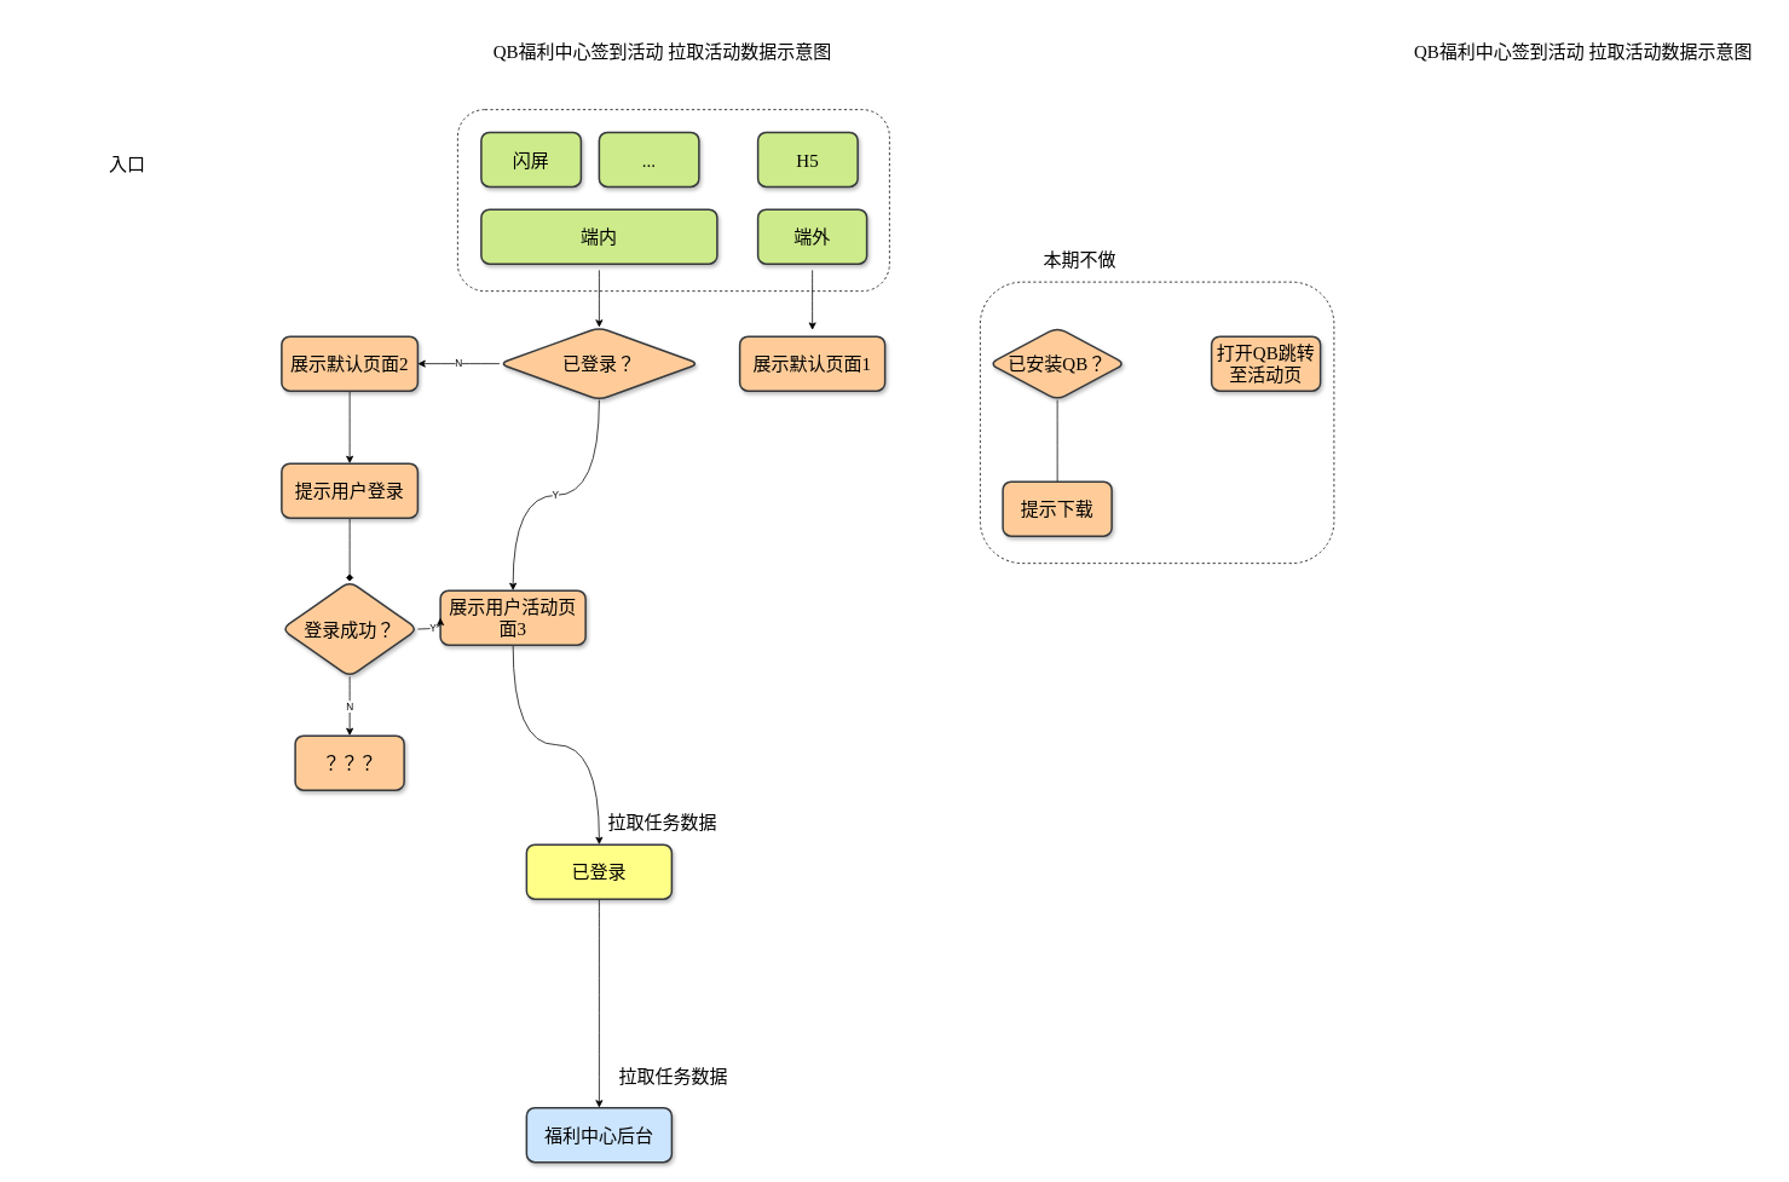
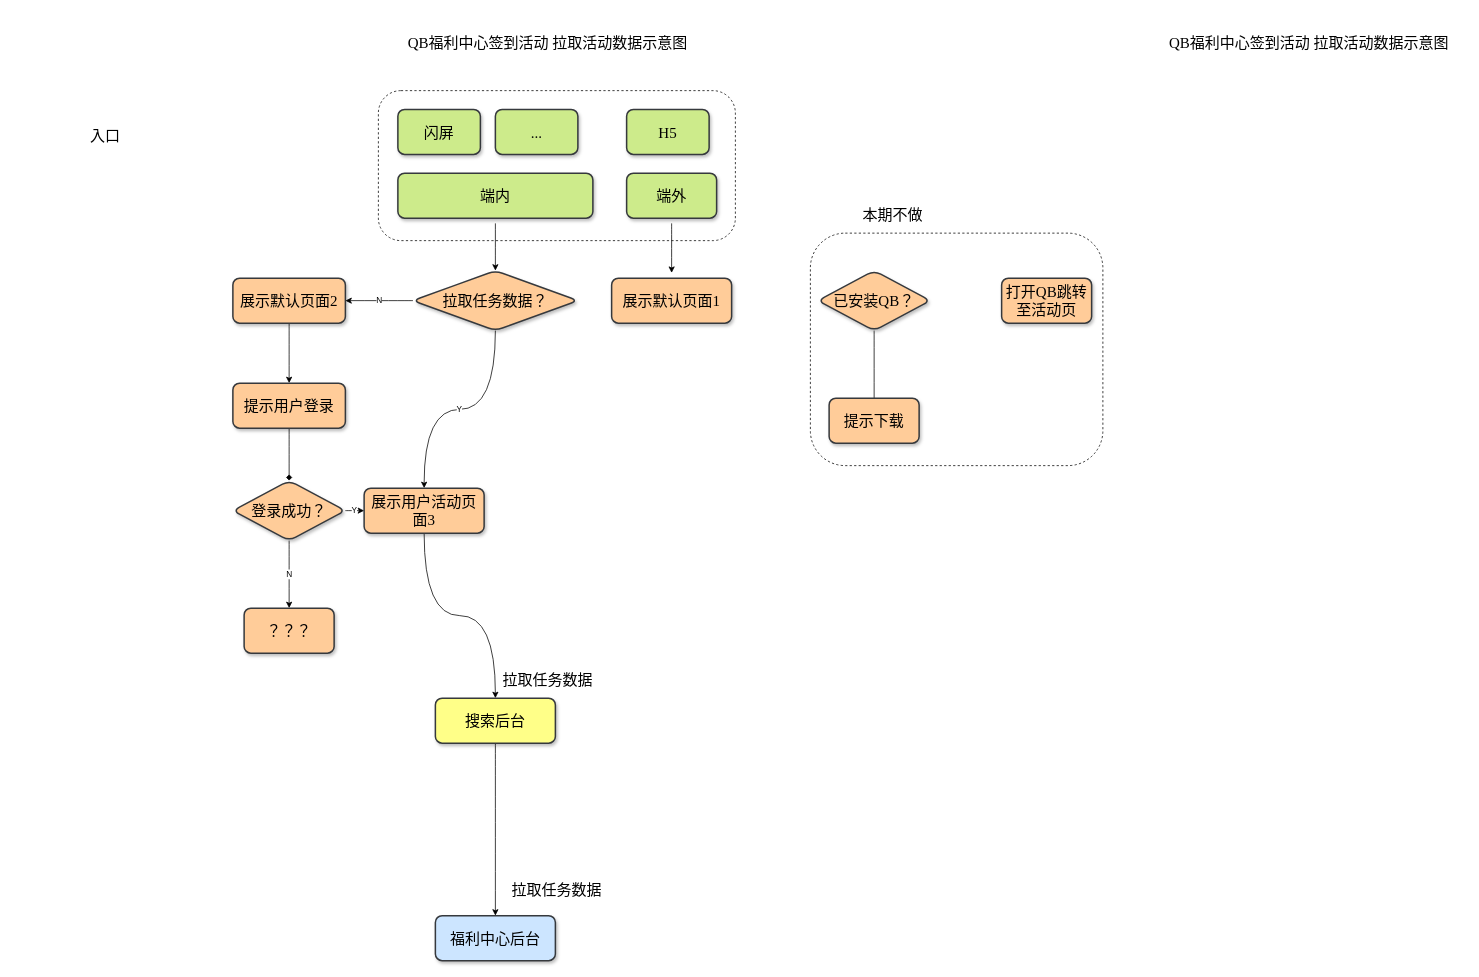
  <mxCell id="0" />
  <mxCell id="1" parent="0" />
  <mxCell id="2" value="" style="rounded=1;whiteSpace=wrap;html=1;dashed=1;" vertex="1" parent="1"><mxGeometry x="1080" y="310" width="390" height="310" as="geometry" /></mxCell>
  <mxCell id="3" value="" style="rounded=1;whiteSpace=wrap;html=1;dashed=1;" vertex="1" parent="1"><mxGeometry x="504" y="120" width="476" height="200" as="geometry" /></mxCell>
  <mxCell id="4" value="" style="edgeStyle=orthogonalEdgeStyle;curved=1;rounded=0;orthogonalLoop=1;jettySize=auto;html=1;" edge="1" parent="1" source="5" target="21"><mxGeometry relative="1" as="geometry" /></mxCell>
  <mxCell id="5" value="&lt;font style=&quot;font-size: 20px&quot;&gt;端内&lt;/font&gt;" style="rounded=1;whiteSpace=wrap;html=1;fontFamily=Comic Sans MS;glass=0;strokeWidth=2;perimeterSpacing=7;shadow=1;fillColor=#cdeb8b;strokeColor=#36393d;" vertex="1" parent="1"><mxGeometry x="530" y="230" width="260" height="60" as="geometry" /></mxCell>
  <mxCell id="6" value="&lt;font face=&quot;comic sans ms&quot;&gt;&lt;span style=&quot;font-size: 20px&quot;&gt;QB福利中心签到活动 拉取活动数据示意图&lt;br&gt;&lt;/span&gt;&lt;/font&gt;" style="text;html=1;strokeColor=none;fillColor=none;align=center;verticalAlign=middle;whiteSpace=wrap;rounded=0;" vertex="1" parent="1"><mxGeometry x="525" y="20" width="410" height="70" as="geometry" /></mxCell>
  <mxCell id="7" value="&lt;font face=&quot;comic sans ms&quot;&gt;&lt;span style=&quot;font-size: 20px&quot;&gt;入口&lt;br&gt;&lt;/span&gt;&lt;/font&gt;" style="text;html=1;strokeColor=none;fillColor=none;align=center;verticalAlign=middle;whiteSpace=wrap;rounded=0;" vertex="1" parent="1"><mxGeometry x="20" y="145" width="240" height="70" as="geometry" /></mxCell>
  <mxCell id="8" style="edgeStyle=orthogonalEdgeStyle;curved=1;rounded=0;orthogonalLoop=1;jettySize=auto;html=1;exitX=0.5;exitY=1;exitDx=0;exitDy=0;entryX=0.5;entryY=0;entryDx=0;entryDy=0;" edge="1" parent="1" source="9" target="13"><mxGeometry relative="1" as="geometry" /></mxCell>
  <mxCell id="9" value="&lt;font style=&quot;font-size: 20px&quot;&gt;端外&lt;/font&gt;" style="rounded=1;whiteSpace=wrap;html=1;fontFamily=Comic Sans MS;glass=0;strokeWidth=2;perimeterSpacing=7;shadow=1;fillColor=#cdeb8b;strokeColor=#36393d;" vertex="1" parent="1"><mxGeometry x="835" y="230" width="120" height="60" as="geometry" /></mxCell>
  <mxCell id="10" value="&lt;font style=&quot;font-size: 20px&quot;&gt;闪屏&lt;/font&gt;" style="rounded=1;whiteSpace=wrap;html=1;fontFamily=Comic Sans MS;glass=0;strokeWidth=2;perimeterSpacing=7;shadow=1;fillColor=#cdeb8b;strokeColor=#36393d;" vertex="1" parent="1"><mxGeometry x="530" y="145" width="110" height="60" as="geometry" /></mxCell>
  <mxCell id="11" value="&lt;span style=&quot;font-size: 20px&quot;&gt;...&lt;/span&gt;" style="rounded=1;whiteSpace=wrap;html=1;fontFamily=Comic Sans MS;glass=0;strokeWidth=2;perimeterSpacing=7;shadow=1;fillColor=#cdeb8b;strokeColor=#36393d;" vertex="1" parent="1"><mxGeometry x="660" y="145" width="110" height="60" as="geometry" /></mxCell>
  <mxCell id="12" value="&lt;span style=&quot;font-size: 20px&quot;&gt;H5&lt;/span&gt;" style="rounded=1;whiteSpace=wrap;html=1;fontFamily=Comic Sans MS;glass=0;strokeWidth=2;perimeterSpacing=7;shadow=1;fillColor=#cdeb8b;strokeColor=#36393d;" vertex="1" parent="1"><mxGeometry x="835" y="145" width="110" height="60" as="geometry" /></mxCell>
  <mxCell id="13" value="&lt;span style=&quot;font-size: 20px&quot;&gt;展示默认页面1&lt;/span&gt;" style="rounded=1;whiteSpace=wrap;html=1;fontFamily=Comic Sans MS;glass=0;strokeWidth=2;perimeterSpacing=7;shadow=1;fillColor=#ffcc99;strokeColor=#36393d;" vertex="1" parent="1"><mxGeometry x="815" y="370" width="160" height="60" as="geometry" /></mxCell>
  <mxCell id="14" value="" style="edgeStyle=orthogonalEdgeStyle;curved=1;rounded=0;orthogonalLoop=1;jettySize=auto;html=1;endArrow=none;" edge="1" parent="1" source="15" target="17"><mxGeometry relative="1" as="geometry" /></mxCell>
  <mxCell id="15" value="&lt;span style=&quot;font-size: 20px&quot;&gt;已安装QB？&lt;/span&gt;" style="rhombus;whiteSpace=wrap;html=1;rounded=1;shadow=1;fontFamily=Comic Sans MS;strokeColor=#36393d;strokeWidth=2;fillColor=#ffcc99;glass=0;" vertex="1" parent="1"><mxGeometry x="1090" y="360" width="150" height="80" as="geometry" /></mxCell>
  <mxCell id="16" value="&lt;span style=&quot;font-size: 20px&quot;&gt;打开QB跳转至活动页&lt;/span&gt;" style="whiteSpace=wrap;html=1;rounded=1;shadow=1;fontFamily=Comic Sans MS;strokeColor=#36393d;strokeWidth=2;fillColor=#ffcc99;glass=0;" vertex="1" parent="1"><mxGeometry x="1335" y="370" width="120" height="60" as="geometry" /></mxCell>
  <mxCell id="17" value="&lt;span style=&quot;font-size: 20px&quot;&gt;提示下载&lt;/span&gt;" style="whiteSpace=wrap;html=1;rounded=1;shadow=1;fontFamily=Comic Sans MS;strokeColor=#36393d;strokeWidth=2;fillColor=#ffcc99;glass=0;" vertex="1" parent="1"><mxGeometry x="1105" y="530" width="120" height="60" as="geometry" /></mxCell>
  <mxCell id="18" value="&lt;font face=&quot;comic sans ms&quot;&gt;&lt;span style=&quot;font-size: 20px&quot;&gt;本期不做&lt;br&gt;&lt;/span&gt;&lt;/font&gt;" style="text;html=1;strokeColor=none;fillColor=none;align=center;verticalAlign=middle;whiteSpace=wrap;rounded=0;" vertex="1" parent="1"><mxGeometry x="1070" y="250" width="240" height="70" as="geometry" /></mxCell>
  <mxCell id="19" value="N" style="edgeStyle=orthogonalEdgeStyle;curved=1;rounded=0;orthogonalLoop=1;jettySize=auto;html=1;" edge="1" parent="1" source="21" target="23"><mxGeometry relative="1" as="geometry" /></mxCell>
  <mxCell id="20" value="Y" style="edgeStyle=orthogonalEdgeStyle;curved=1;rounded=0;orthogonalLoop=1;jettySize=auto;html=1;" edge="1" parent="1" source="21" target="27"><mxGeometry relative="1" as="geometry" /></mxCell>
- <mxCell id="21" value="&lt;span style=&quot;font-size: 20px&quot;&gt;已登录？&lt;/span&gt;" style="rhombus;whiteSpace=wrap;html=1;rounded=1;shadow=1;fontFamily=Comic Sans MS;strokeColor=#36393d;strokeWidth=2;fillColor=#ffcc99;glass=0;" vertex="1" parent="1"><mxGeometry x="550" y="360" width="220" height="80" as="geometry" /></mxCell>
+ <mxCell id="21" value="&lt;span style=&quot;font-size: 20px&quot;&gt;拉取任务数据？&lt;/span&gt;" style="rhombus;whiteSpace=wrap;html=1;rounded=1;shadow=1;fontFamily=Comic Sans MS;strokeColor=#36393d;strokeWidth=2;fillColor=#ffcc99;glass=0;" vertex="1" parent="1"><mxGeometry x="550" y="360" width="220" height="80" as="geometry" /></mxCell>
  <mxCell id="22" value="" style="edgeStyle=orthogonalEdgeStyle;curved=1;rounded=0;orthogonalLoop=1;jettySize=auto;html=1;" edge="1" parent="1" source="23" target="25"><mxGeometry relative="1" as="geometry" /></mxCell>
  <mxCell id="23" value="&lt;span style=&quot;font-size: 20px&quot;&gt;展示默认页面2&lt;/span&gt;" style="whiteSpace=wrap;html=1;rounded=1;shadow=1;fontFamily=Comic Sans MS;strokeColor=#36393d;strokeWidth=2;fillColor=#ffcc99;glass=0;" vertex="1" parent="1"><mxGeometry x="310" y="370" width="150" height="60" as="geometry" /></mxCell>
  <mxCell id="24" value="" style="edgeStyle=orthogonalEdgeStyle;curved=1;rounded=0;orthogonalLoop=1;jettySize=auto;html=1;endArrow=diamond;" edge="1" parent="1" source="25" target="36"><mxGeometry relative="1" as="geometry" /></mxCell>
  <mxCell id="25" value="&lt;span style=&quot;font-size: 20px&quot;&gt;提示用户登录&lt;/span&gt;" style="whiteSpace=wrap;html=1;rounded=1;shadow=1;fontFamily=Comic Sans MS;strokeColor=#36393d;strokeWidth=2;fillColor=#ffcc99;glass=0;" vertex="1" parent="1"><mxGeometry x="310" y="510" width="150" height="60" as="geometry" /></mxCell>
  <mxCell id="26" value="" style="edgeStyle=orthogonalEdgeStyle;curved=1;rounded=0;orthogonalLoop=1;jettySize=auto;html=1;" edge="1" parent="1" source="27" target="29"><mxGeometry relative="1" as="geometry" /></mxCell>
  <mxCell id="27" value="&lt;span style=&quot;font-size: 20px&quot;&gt;展示用户活动页面3&lt;/span&gt;" style="whiteSpace=wrap;html=1;rounded=1;shadow=1;fontFamily=Comic Sans MS;strokeColor=#36393d;strokeWidth=2;fillColor=#ffcc99;glass=0;" vertex="1" parent="1"><mxGeometry x="485" y="650" width="160" height="60" as="geometry" /></mxCell>
  <mxCell id="28" value="" style="edgeStyle=orthogonalEdgeStyle;curved=1;rounded=0;orthogonalLoop=1;jettySize=auto;html=1;" edge="1" parent="1" source="29" target="30"><mxGeometry relative="1" as="geometry" /></mxCell>
- <mxCell id="29" value="&lt;span style=&quot;font-size: 20px&quot;&gt;已登录&lt;/span&gt;" style="whiteSpace=wrap;html=1;rounded=1;shadow=1;fontFamily=Comic Sans MS;strokeColor=#36393d;strokeWidth=2;fillColor=#ffff88;glass=0;" vertex="1" parent="1"><mxGeometry x="580" y="930" width="160" height="60" as="geometry" /></mxCell>
+ <mxCell id="29" value="&lt;span style=&quot;font-size: 20px&quot;&gt;搜索后台&lt;/span&gt;" style="whiteSpace=wrap;html=1;rounded=1;shadow=1;fontFamily=Comic Sans MS;strokeColor=#36393d;strokeWidth=2;fillColor=#ffff88;glass=0;" vertex="1" parent="1"><mxGeometry x="580" y="930" width="160" height="60" as="geometry" /></mxCell>
  <mxCell id="30" value="&lt;span style=&quot;font-size: 20px&quot;&gt;福利中心后台&lt;/span&gt;" style="whiteSpace=wrap;html=1;rounded=1;shadow=1;fontFamily=Comic Sans MS;strokeColor=#36393d;strokeWidth=2;fillColor=#cce5ff;glass=0;" vertex="1" parent="1"><mxGeometry x="580" y="1220" width="160" height="60" as="geometry" /></mxCell>
  <mxCell id="31" value="&lt;font face=&quot;comic sans ms&quot;&gt;&lt;span style=&quot;font-size: 20px&quot;&gt;拉取任务数据&lt;br&gt;&lt;/span&gt;&lt;/font&gt;" style="text;html=1;strokeColor=none;fillColor=none;align=center;verticalAlign=middle;whiteSpace=wrap;rounded=0;" vertex="1" parent="1"><mxGeometry x="622" y="1150" width="240" height="70" as="geometry" /></mxCell>
  <mxCell id="32" value="&lt;font face=&quot;comic sans ms&quot;&gt;&lt;span style=&quot;font-size: 20px&quot;&gt;拉取任务数据&lt;br&gt;&lt;/span&gt;&lt;/font&gt;" style="text;html=1;strokeColor=none;fillColor=none;align=center;verticalAlign=middle;whiteSpace=wrap;rounded=0;" vertex="1" parent="1"><mxGeometry x="610" y="870" width="240" height="70" as="geometry" /></mxCell>
  <mxCell id="33" style="edgeStyle=orthogonalEdgeStyle;curved=1;rounded=0;orthogonalLoop=1;jettySize=auto;html=1;exitX=1;exitY=0.5;exitDx=0;exitDy=0;entryX=0;entryY=0.5;entryDx=0;entryDy=0;" edge="1" parent="1" source="36" target="27"><mxGeometry relative="1" as="geometry" /></mxCell>
  <mxCell id="34" value="Y" style="edgeLabel;html=1;align=center;verticalAlign=middle;resizable=0;points=[];" vertex="1" connectable="0" parent="33"><mxGeometry x="-0.146" y="1" relative="1" as="geometry"><mxPoint as="offset" /></mxGeometry></mxCell>
  <mxCell id="35" value="N" style="edgeStyle=orthogonalEdgeStyle;curved=1;rounded=0;orthogonalLoop=1;jettySize=auto;html=1;" edge="1" parent="1" source="36" target="37"><mxGeometry relative="1" as="geometry" /></mxCell>
- <mxCell id="36" value="&lt;span style=&quot;font-size: 20px&quot;&gt;登录成功？&lt;/span&gt;" style="rhombus;whiteSpace=wrap;html=1;rounded=1;shadow=1;fontFamily=Comic Sans MS;strokeColor=#36393d;strokeWidth=2;fillColor=#ffcc99;glass=0;" vertex="1" parent="1"><mxGeometry x="310" y="640" width="150" height="105" as="geometry" /></mxCell>
+ <mxCell id="36" value="&lt;span style=&quot;font-size: 20px&quot;&gt;登录成功？&lt;/span&gt;" style="rhombus;whiteSpace=wrap;html=1;rounded=1;shadow=1;fontFamily=Comic Sans MS;strokeColor=#36393d;strokeWidth=2;fillColor=#ffcc99;glass=0;" vertex="1" parent="1"><mxGeometry x="310" y="640" width="150" height="80" as="geometry" /></mxCell>
  <mxCell id="37" value="&lt;span style=&quot;font-size: 20px&quot;&gt;？？？&lt;/span&gt;" style="whiteSpace=wrap;html=1;rounded=1;shadow=1;fontFamily=Comic Sans MS;strokeColor=#36393d;strokeWidth=2;fillColor=#ffcc99;glass=0;" vertex="1" parent="1"><mxGeometry x="325" y="810" width="120" height="60" as="geometry" /></mxCell>
  <mxCell id="38" value="&lt;font face=&quot;comic sans ms&quot;&gt;&lt;span style=&quot;font-size: 20px&quot;&gt;QB福利中心签到活动 拉取活动数据示意图&lt;br&gt;&lt;/span&gt;&lt;/font&gt;" style="text;html=1;strokeColor=none;fillColor=none;align=center;verticalAlign=middle;whiteSpace=wrap;rounded=0;" vertex="1" parent="1"><mxGeometry x="1540" y="20" width="410" height="70" as="geometry" /></mxCell>
